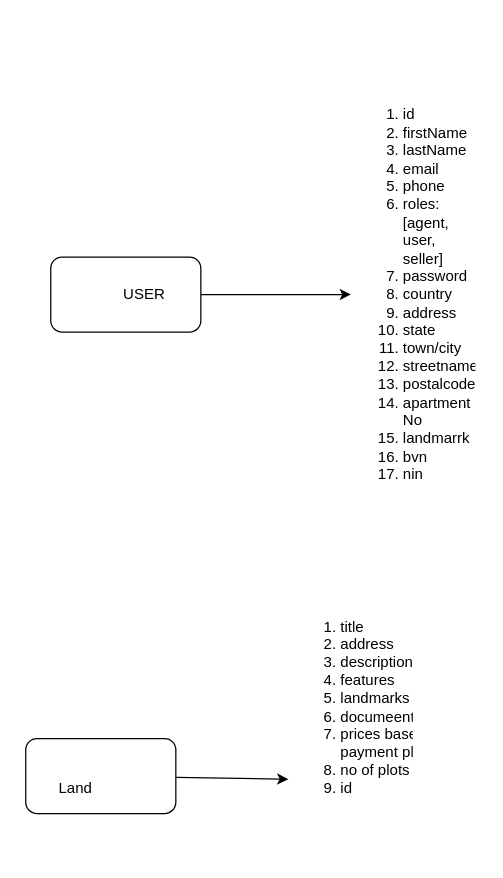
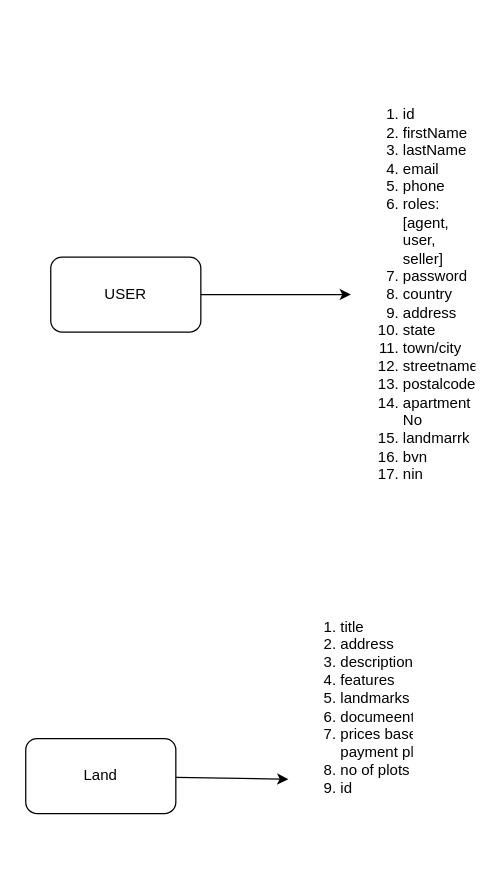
  <mxCell id="0" />
  <mxCell id="1" parent="0" />
  <mxCell id="2" style="edgeStyle=none;html=1;exitX=1;exitY=0.5;exitDx=0;exitDy=0;" edge="1" parent="1" source="5" target="3"><mxGeometry relative="1" as="geometry" /></mxCell>
  <mxCell id="3" value="&lt;ol&gt;&lt;li&gt;&lt;span style=&quot;background-color: initial;&quot;&gt;id&lt;/span&gt;&lt;/li&gt;&lt;li&gt;&lt;span style=&quot;background-color: initial;&quot;&gt;firstName&lt;/span&gt;&lt;/li&gt;&lt;li&gt;lastName&lt;/li&gt;&lt;li&gt;email&lt;/li&gt;&lt;li&gt;phone&lt;/li&gt;&lt;li&gt;roles: [agent, user, seller]&lt;/li&gt;&lt;li&gt;password&lt;/li&gt;&lt;li&gt;country&lt;/li&gt;&lt;li&gt;address&lt;/li&gt;&lt;li&gt;state&lt;/li&gt;&lt;li&gt;town/city&lt;/li&gt;&lt;li&gt;streetname&lt;/li&gt;&lt;li&gt;postalcode&lt;/li&gt;&lt;li&gt;apartment No&lt;/li&gt;&lt;li&gt;landmarrk&lt;/li&gt;&lt;li&gt;bvn&lt;/li&gt;&lt;li&gt;nin&lt;/li&gt;&lt;/ol&gt;" style="text;strokeColor=none;fillColor=none;html=1;whiteSpace=wrap;verticalAlign=middle;overflow=hidden;" vertex="1" parent="1"><mxGeometry x="280" width="100" height="430" as="geometry" y="20" /></mxCell>
  <mxCell id="4" value="" style="group" vertex="1" connectable="0" parent="1"><mxGeometry x="40" y="205" width="120" height="60" as="geometry" /></mxCell>
  <mxCell id="5" value="" style="rounded=1;whiteSpace=wrap;html=1;" vertex="1" parent="4"><mxGeometry width="120" height="60" as="geometry" /></mxCell>
- <mxCell id="6" value="USER" style="text;html=1;strokeColor=none;fillColor=none;align=center;verticalAlign=middle;whiteSpace=wrap;rounded=0;" vertex="1" parent="4"><mxGeometry x="45" y="15" width="60" height="30" as="geometry" /></mxCell>
+ <mxCell id="6" value="USER" style="text;html=1;strokeColor=none;fillColor=none;align=center;verticalAlign=middle;whiteSpace=wrap;rounded=0;" vertex="1" parent="4"><mxGeometry x="30" y="15" width="60" height="30" as="geometry" /></mxCell>
  <mxCell id="7" style="edgeStyle=none;html=1;entryX=0;entryY=0.75;entryDx=0;entryDy=0;" edge="1" parent="1" source="10" target="8"><mxGeometry relative="1" as="geometry" /></mxCell>
  <mxCell id="8" value="&lt;ol&gt;&lt;li&gt;title&lt;/li&gt;&lt;li&gt;address&lt;/li&gt;&lt;li&gt;description&lt;/li&gt;&lt;li&gt;features&lt;/li&gt;&lt;li&gt;landmarks&lt;/li&gt;&lt;li&gt;documeenttations&lt;/li&gt;&lt;li&gt;prices based on payment plan&lt;/li&gt;&lt;li&gt;no of plots&lt;/li&gt;&lt;li&gt;id&lt;/li&gt;&lt;/ol&gt;" style="text;strokeColor=none;fillColor=none;html=1;whiteSpace=wrap;verticalAlign=middle;overflow=hidden;" vertex="1" parent="1"><mxGeometry x="230" y="450" width="100" height="230" as="geometry" /></mxCell>
  <mxCell id="9" value="" style="group" vertex="1" connectable="0" parent="1"><mxGeometry x="20" y="590" width="120" height="60" as="geometry" /></mxCell>
  <mxCell id="10" value="" style="rounded=1;whiteSpace=wrap;html=1;" vertex="1" parent="9"><mxGeometry width="120" height="60" as="geometry" /></mxCell>
- <mxCell id="11" value="Land" style="text;html=1;strokeColor=none;fillColor=none;align=center;verticalAlign=middle;whiteSpace=wrap;rounded=0;" vertex="1" parent="9"><mxGeometry x="10" y="25" width="60" height="30" as="geometry" /></mxCell>
+ <mxCell id="11" value="Land" style="text;html=1;strokeColor=none;fillColor=none;align=center;verticalAlign=middle;whiteSpace=wrap;rounded=0;" vertex="1" parent="9"><mxGeometry x="30" y="15" width="60" height="30" as="geometry" /></mxCell>
